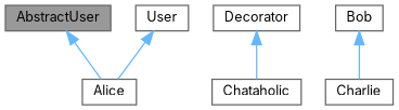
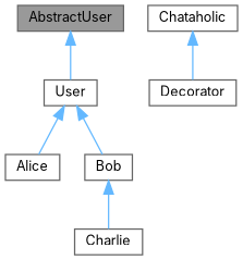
  digraph {
    fontname=Inter
    node [color=gray40 fillcolor=white fontname=Inter fontsize=10 shape=box style=filled]
    edge [color=steelblue1 dir=back fontname=Inter fontsize=10 labelfontname=Helvetica labelfontsize=10 style=solid]
    n1 [fillcolor=grey60 fontcolor=black height=0.2 label=AbstractUser width=0.4]
    n2 [height=0.2 label=User width=0.4]
    n3 [height=0.2 label=Decorator width=0.4]
    n4 [height=0.2 label=Chataholic width=0.4]
    n5 [height=0.2 label=Alice width=0.4]
    n6 [height=0.2 label=Bob width=0.4]
    n7 [height=0.2 label=Charlie width=0.4]
-   n1 -> n5
+   n1 -> n2
    n2 -> n5
-   n3 -> n4
+   n2 -> n6
+   n4 -> n3
    n6 -> n7
  }
